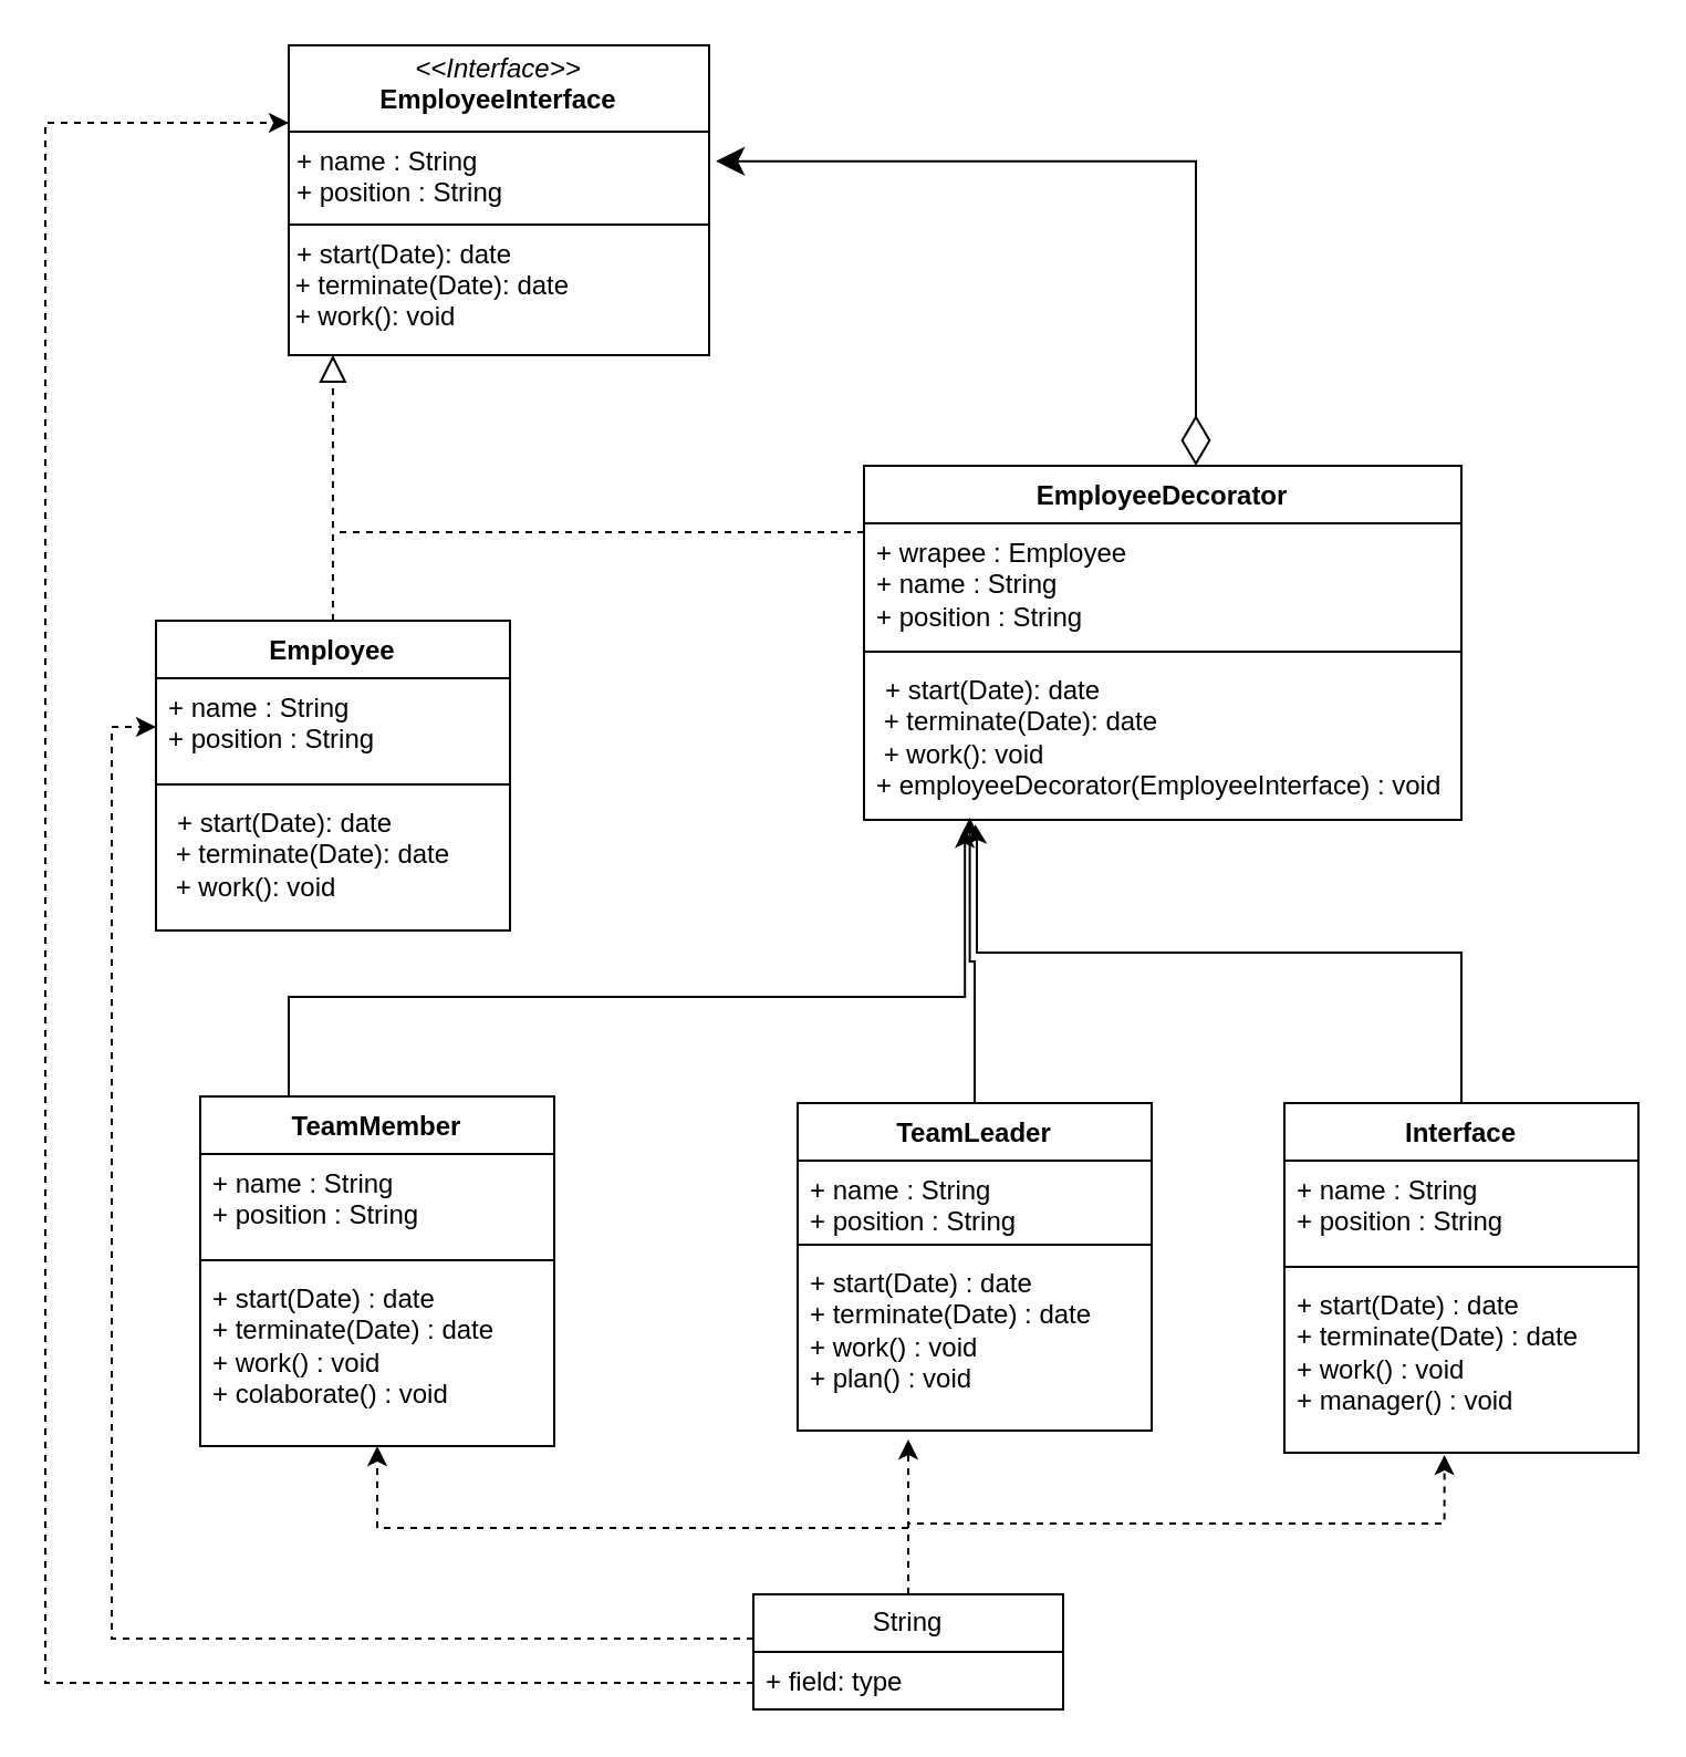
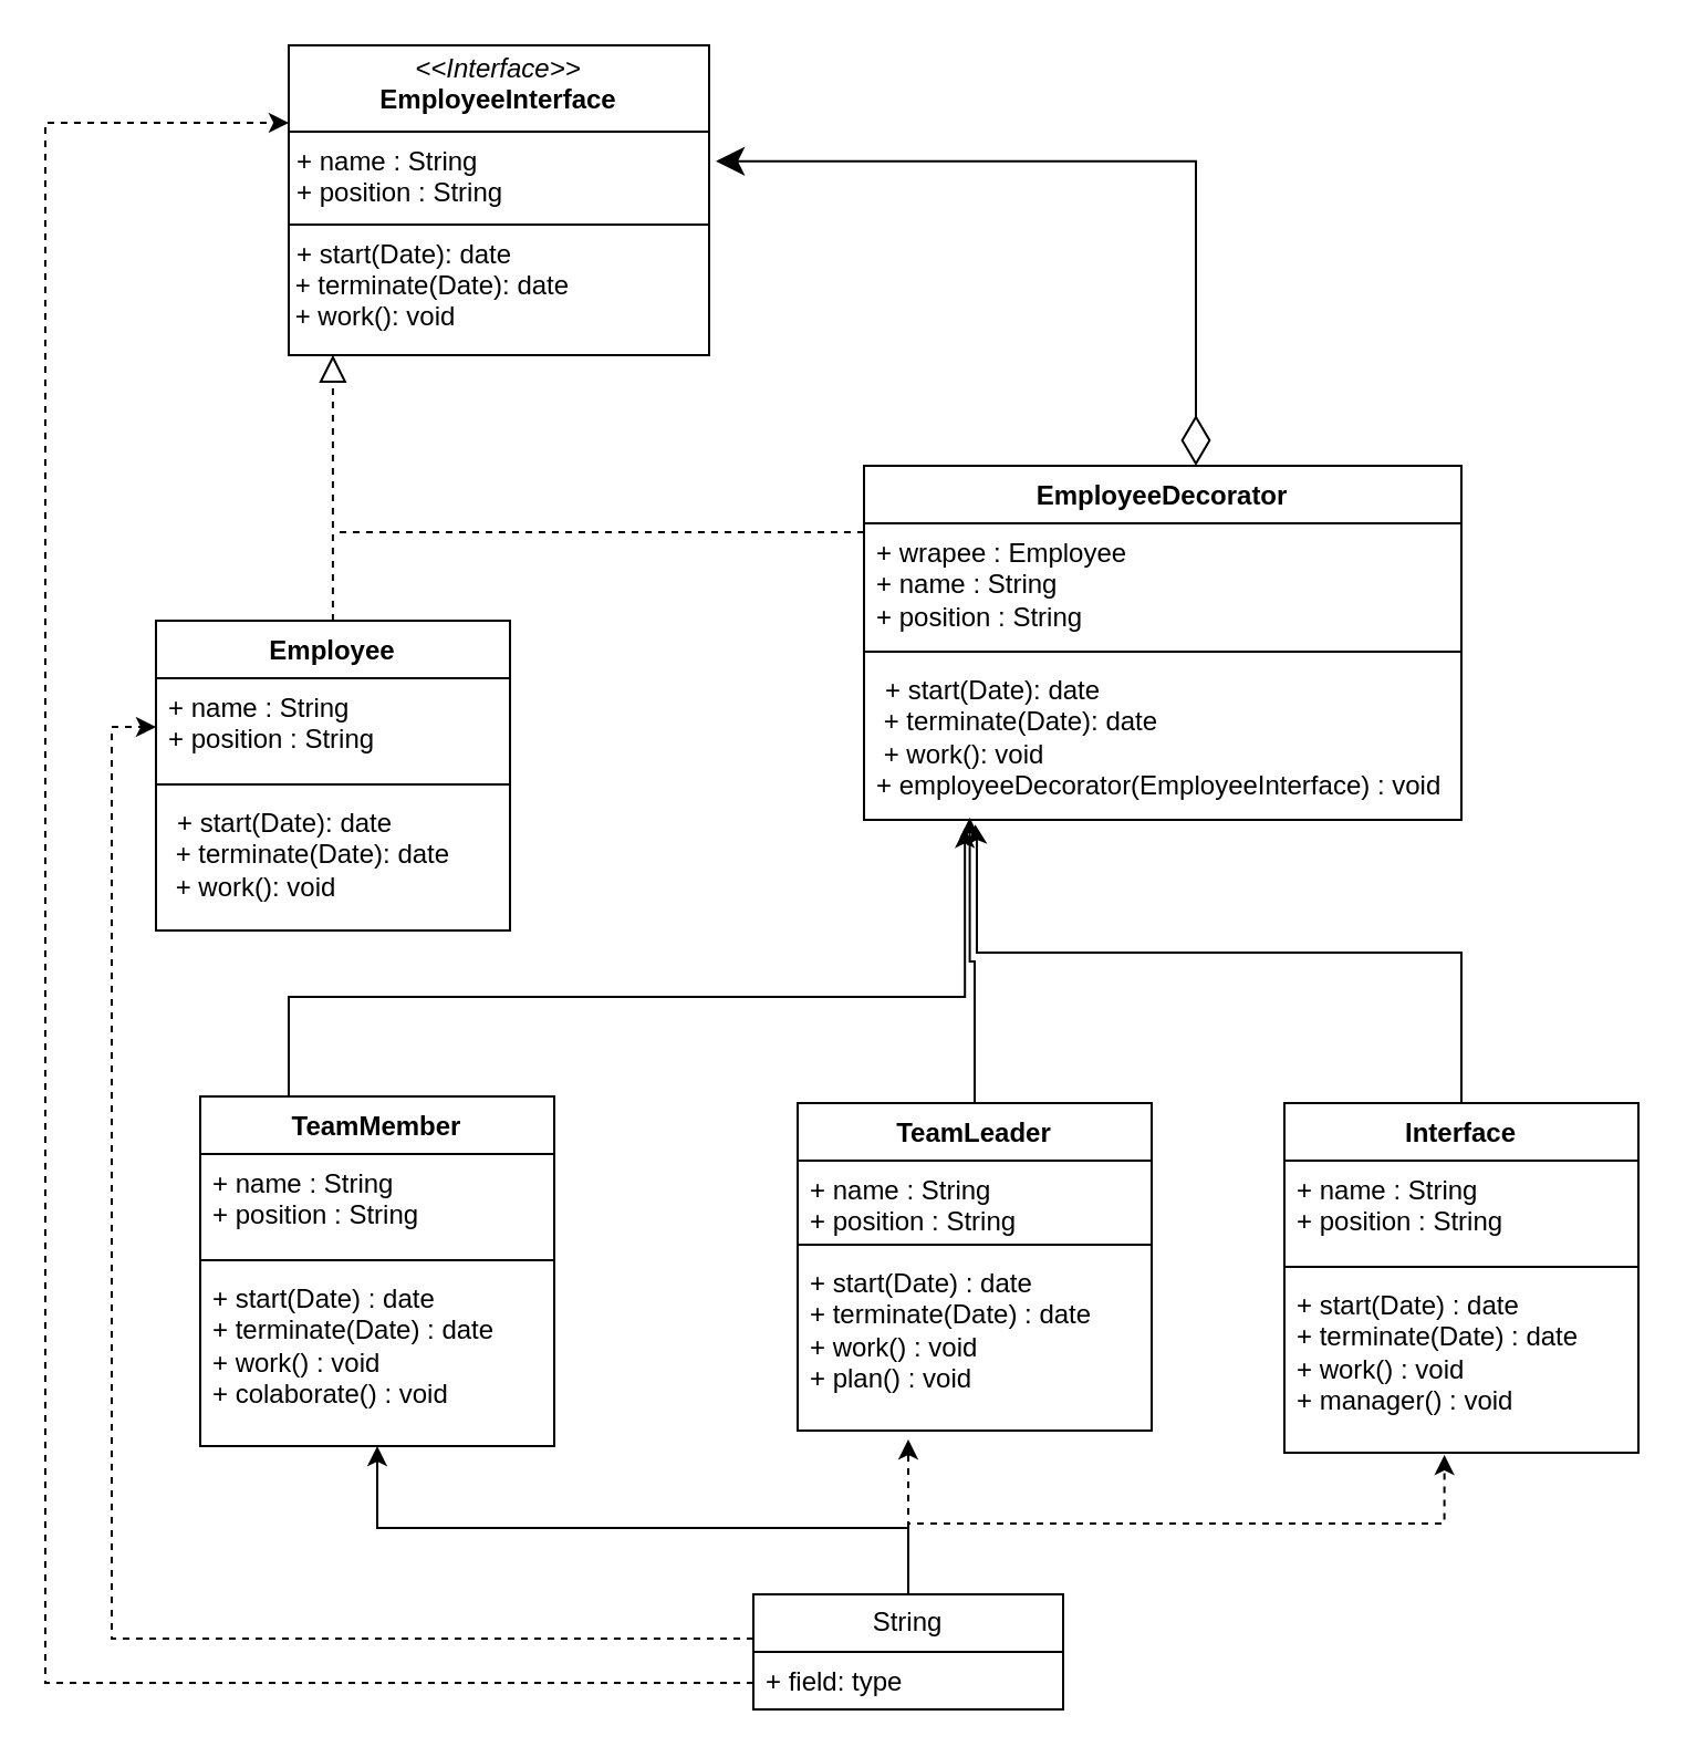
  <mxCell id="0" />
  <mxCell id="1" parent="0" />
  <mxCell id="2" value="TeamMember" style="swimlane;fontStyle=1;align=center;verticalAlign=top;childLayout=stackLayout;horizontal=1;startSize=26;horizontalStack=0;resizeParent=1;resizeParentMax=0;resizeLast=0;collapsible=1;marginBottom=0;whiteSpace=wrap;html=1;" vertex="1" parent="1"><mxGeometry x="90" y="495" width="160" height="158" as="geometry" /></mxCell>
  <mxCell id="3" value="+ name : String&lt;div&gt;+ position : String&lt;/div&gt;" style="text;strokeColor=none;fillColor=none;align=left;verticalAlign=top;spacingLeft=4;spacingRight=4;overflow=hidden;rotatable=0;points=[[0,0.5],[1,0.5]];portConstraint=eastwest;whiteSpace=wrap;html=1;" vertex="1" parent="2"><mxGeometry y="26" width="160" height="44" as="geometry" /></mxCell>
  <mxCell id="4" value="" style="line;strokeWidth=1;fillColor=none;align=left;verticalAlign=middle;spacingTop=-1;spacingLeft=3;spacingRight=3;rotatable=0;labelPosition=right;points=[];portConstraint=eastwest;strokeColor=inherit;" vertex="1" parent="2"><mxGeometry y="70" width="160" height="8" as="geometry" /></mxCell>
  <mxCell id="5" value="+ start(Date) : date&lt;div&gt;+ terminate(Date) : date&lt;/div&gt;&lt;div&gt;+ work() : void&lt;/div&gt;&lt;div&gt;+ colaborate() : void&amp;nbsp;&lt;/div&gt;" style="text;strokeColor=none;fillColor=none;align=left;verticalAlign=top;spacingLeft=4;spacingRight=4;overflow=hidden;rotatable=0;points=[[0,0.5],[1,0.5]];portConstraint=eastwest;whiteSpace=wrap;html=1;" vertex="1" parent="2"><mxGeometry y="78" width="160" height="80" as="geometry" /></mxCell>
  <mxCell id="6" value="TeamLeader" style="swimlane;fontStyle=1;align=center;verticalAlign=top;childLayout=stackLayout;horizontal=1;startSize=26;horizontalStack=0;resizeParent=1;resizeParentMax=0;resizeLast=0;collapsible=1;marginBottom=0;whiteSpace=wrap;html=1;" vertex="1" parent="1"><mxGeometry x="360" y="498" width="160" height="148" as="geometry" /></mxCell>
  <mxCell id="7" value="+ name : String&lt;div&gt;+ position : String&lt;/div&gt;" style="text;strokeColor=none;fillColor=none;align=left;verticalAlign=top;spacingLeft=4;spacingRight=4;overflow=hidden;rotatable=0;points=[[0,0.5],[1,0.5]];portConstraint=eastwest;whiteSpace=wrap;html=1;" vertex="1" parent="6"><mxGeometry y="26" width="160" height="34" as="geometry" /></mxCell>
  <mxCell id="8" value="" style="line;strokeWidth=1;fillColor=none;align=left;verticalAlign=middle;spacingTop=-1;spacingLeft=3;spacingRight=3;rotatable=0;labelPosition=right;points=[];portConstraint=eastwest;strokeColor=inherit;" vertex="1" parent="6"><mxGeometry y="60" width="160" height="8" as="geometry" /></mxCell>
  <mxCell id="9" value="+ start(Date) : date&lt;div&gt;+ terminate(Date) : date&lt;/div&gt;&lt;div&gt;+ work() : void&lt;/div&gt;&lt;div&gt;+ plan() : void&amp;nbsp;&lt;/div&gt;" style="text;strokeColor=none;fillColor=none;align=left;verticalAlign=top;spacingLeft=4;spacingRight=4;overflow=hidden;rotatable=0;points=[[0,0.5],[1,0.5]];portConstraint=eastwest;whiteSpace=wrap;html=1;" vertex="1" parent="6"><mxGeometry y="68" width="160" height="80" as="geometry" /></mxCell>
  <mxCell id="10" style="edgeStyle=orthogonalEdgeStyle;rounded=0;orthogonalLoop=1;jettySize=auto;html=1;entryX=0.186;entryY=1.029;entryDx=0;entryDy=0;entryPerimeter=0;" edge="1" parent="1" source="11" target="24"><mxGeometry relative="1" as="geometry"><mxPoint x="440" y="380" as="targetPoint" /><Array as="points"><mxPoint x="660" y="430" /><mxPoint x="441" y="430" /><mxPoint x="441" y="380" /><mxPoint x="440" y="380" /></Array></mxGeometry></mxCell>
  <mxCell id="11" value="Interface" style="swimlane;fontStyle=1;align=center;verticalAlign=top;childLayout=stackLayout;horizontal=1;startSize=26;horizontalStack=0;resizeParent=1;resizeParentMax=0;resizeLast=0;collapsible=1;marginBottom=0;whiteSpace=wrap;html=1;" vertex="1" parent="1"><mxGeometry x="580" y="498" width="160" height="158" as="geometry" /></mxCell>
  <mxCell id="12" value="+ name : String&lt;div&gt;+ position : String&lt;/div&gt;" style="text;strokeColor=none;fillColor=none;align=left;verticalAlign=top;spacingLeft=4;spacingRight=4;overflow=hidden;rotatable=0;points=[[0,0.5],[1,0.5]];portConstraint=eastwest;whiteSpace=wrap;html=1;" vertex="1" parent="11"><mxGeometry y="26" width="160" height="44" as="geometry" /></mxCell>
  <mxCell id="13" value="" style="line;strokeWidth=1;fillColor=none;align=left;verticalAlign=middle;spacingTop=-1;spacingLeft=3;spacingRight=3;rotatable=0;labelPosition=right;points=[];portConstraint=eastwest;strokeColor=inherit;" vertex="1" parent="11"><mxGeometry y="70" width="160" height="8" as="geometry" /></mxCell>
  <mxCell id="14" value="+ start(Date) : date&lt;div&gt;+ terminate(Date) : date&lt;/div&gt;&lt;div&gt;+ work() : void&lt;/div&gt;&lt;div&gt;+ manager() : void&amp;nbsp;&lt;/div&gt;" style="text;strokeColor=none;fillColor=none;align=left;verticalAlign=top;spacingLeft=4;spacingRight=4;overflow=hidden;rotatable=0;points=[[0,0.5],[1,0.5]];portConstraint=eastwest;whiteSpace=wrap;html=1;" vertex="1" parent="11"><mxGeometry y="78" width="160" height="80" as="geometry" /></mxCell>
  <mxCell id="15" value="&lt;p style=&quot;margin:0px;margin-top:4px;text-align:center;&quot;&gt;&lt;i&gt;&amp;lt;&amp;lt;Interface&amp;gt;&amp;gt;&lt;/i&gt;&lt;br&gt;&lt;b&gt;EmployeeInterface&lt;/b&gt;&lt;/p&gt;&lt;hr size=&quot;1&quot; style=&quot;border-style:solid;&quot;&gt;&lt;p style=&quot;margin:0px;margin-left:4px;&quot;&gt;+ name : String&lt;br&gt;+ position : String&lt;/p&gt;&lt;hr size=&quot;1&quot; style=&quot;border-style:solid;&quot;&gt;&lt;p style=&quot;margin:0px;margin-left:4px;&quot;&gt;+ start(Date): date&lt;/p&gt;&lt;div&gt;&amp;nbsp;+ terminate(Date): date&lt;/div&gt;&lt;div&gt;&amp;nbsp;+ work(): void&lt;/div&gt;" style="verticalAlign=top;align=left;overflow=fill;html=1;whiteSpace=wrap;" vertex="1" parent="1"><mxGeometry x="130" y="20" width="190" height="140" as="geometry" /></mxCell>
  <mxCell id="16" value="Employee" style="swimlane;fontStyle=1;align=center;verticalAlign=top;childLayout=stackLayout;horizontal=1;startSize=26;horizontalStack=0;resizeParent=1;resizeParentMax=0;resizeLast=0;collapsible=1;marginBottom=0;whiteSpace=wrap;html=1;" vertex="1" parent="1"><mxGeometry x="70" y="280" width="160" height="140" as="geometry" /></mxCell>
  <mxCell id="17" value="+ name : String&lt;br&gt;+ position : String" style="text;strokeColor=none;fillColor=none;align=left;verticalAlign=top;spacingLeft=4;spacingRight=4;overflow=hidden;rotatable=0;points=[[0,0.5],[1,0.5]];portConstraint=eastwest;whiteSpace=wrap;html=1;" vertex="1" parent="16"><mxGeometry y="26" width="160" height="44" as="geometry" /></mxCell>
  <mxCell id="18" value="" style="line;strokeWidth=1;fillColor=none;align=left;verticalAlign=middle;spacingTop=-1;spacingLeft=3;spacingRight=3;rotatable=0;labelPosition=right;points=[];portConstraint=eastwest;strokeColor=inherit;" vertex="1" parent="16"><mxGeometry y="70" width="160" height="8" as="geometry" /></mxCell>
  <mxCell id="19" value="&lt;p style=&quot;margin: 0px 0px 0px 4px;&quot;&gt;+ start(Date): date&lt;/p&gt;&lt;div&gt;&amp;nbsp;+ terminate(Date): date&lt;/div&gt;&lt;div&gt;&amp;nbsp;+ work(): void&lt;/div&gt;" style="text;strokeColor=none;fillColor=none;align=left;verticalAlign=top;spacingLeft=4;spacingRight=4;overflow=hidden;rotatable=0;points=[[0,0.5],[1,0.5]];portConstraint=eastwest;whiteSpace=wrap;html=1;" vertex="1" parent="16"><mxGeometry y="78" width="160" height="62" as="geometry" /></mxCell>
  <mxCell id="20" style="edgeStyle=orthogonalEdgeStyle;rounded=0;orthogonalLoop=1;jettySize=auto;html=1;entryX=0.105;entryY=0.999;entryDx=0;entryDy=0;entryPerimeter=0;endArrow=block;endFill=0;dashed=1;endSize=10;" edge="1" parent="1" source="16" target="15"><mxGeometry relative="1" as="geometry" /></mxCell>
  <mxCell id="21" value="EmployeeDecorator" style="swimlane;fontStyle=1;align=center;verticalAlign=top;childLayout=stackLayout;horizontal=1;startSize=26;horizontalStack=0;resizeParent=1;resizeParentMax=0;resizeLast=0;collapsible=1;marginBottom=0;whiteSpace=wrap;html=1;" vertex="1" parent="1"><mxGeometry x="390" y="210" width="270" height="160" as="geometry" /></mxCell>
  <mxCell id="22" value="&lt;div&gt;+ wrapee : Employee&lt;/div&gt;+ name : String&lt;br&gt;+ position : String" style="text;strokeColor=none;fillColor=none;align=left;verticalAlign=top;spacingLeft=4;spacingRight=4;overflow=hidden;rotatable=0;points=[[0,0.5],[1,0.5]];portConstraint=eastwest;whiteSpace=wrap;html=1;" vertex="1" parent="21"><mxGeometry y="26" width="270" height="54" as="geometry" /></mxCell>
  <mxCell id="23" value="" style="line;strokeWidth=1;fillColor=none;align=left;verticalAlign=middle;spacingTop=-1;spacingLeft=3;spacingRight=3;rotatable=0;labelPosition=right;points=[];portConstraint=eastwest;strokeColor=inherit;" vertex="1" parent="21"><mxGeometry y="80" width="270" height="8" as="geometry" /></mxCell>
  <mxCell id="24" value="&lt;p style=&quot;margin: 0px 0px 0px 4px;&quot;&gt;+ start(Date): date&lt;/p&gt;&lt;div&gt;&amp;nbsp;+ terminate(Date): date&lt;/div&gt;&lt;div&gt;&amp;nbsp;+ work(): void&lt;/div&gt;&lt;div&gt;+ employeeDecorator(EmployeeInterface) : void&lt;/div&gt;" style="text;strokeColor=none;fillColor=none;align=left;verticalAlign=top;spacingLeft=4;spacingRight=4;overflow=hidden;rotatable=0;points=[[0,0.5],[1,0.5]];portConstraint=eastwest;whiteSpace=wrap;html=1;" vertex="1" parent="21"><mxGeometry y="88" width="270" height="72" as="geometry" /></mxCell>
  <mxCell id="25" style="edgeStyle=orthogonalEdgeStyle;rounded=0;orthogonalLoop=1;jettySize=auto;html=1;entryX=1.016;entryY=0.374;entryDx=0;entryDy=0;entryPerimeter=0;startArrow=diamondThin;startFill=0;jumpSize=20;startSize=20;endSize=10;" edge="1" parent="1" source="21" target="15"><mxGeometry relative="1" as="geometry"><Array as="points"><mxPoint x="540" y="72" /></Array></mxGeometry></mxCell>
  <mxCell id="26" style="edgeStyle=orthogonalEdgeStyle;rounded=0;orthogonalLoop=1;jettySize=auto;html=1;dashed=1;endArrow=none;endFill=0;" edge="1" parent="1"><mxGeometry relative="1" as="geometry"><mxPoint x="150" y="240" as="targetPoint" /><mxPoint x="390" y="240" as="sourcePoint" /></mxGeometry></mxCell>
  <mxCell id="27" style="edgeStyle=orthogonalEdgeStyle;rounded=0;orthogonalLoop=1;jettySize=auto;html=1;entryX=0.317;entryY=1.051;entryDx=0;entryDy=0;entryPerimeter=0;" edge="1" parent="1"><mxGeometry relative="1" as="geometry"><mxPoint x="130" y="495" as="sourcePoint" /><mxPoint x="435.59" y="373.672" as="targetPoint" /><Array as="points"><mxPoint x="130" y="450" /><mxPoint x="436" y="450" /></Array></mxGeometry></mxCell>
  <mxCell id="28" style="edgeStyle=orthogonalEdgeStyle;rounded=0;orthogonalLoop=1;jettySize=auto;html=1;entryX=0.177;entryY=0.986;entryDx=0;entryDy=0;entryPerimeter=0;" edge="1" parent="1" source="6" target="24"><mxGeometry relative="1" as="geometry"><Array as="points"><mxPoint x="440" y="434" /><mxPoint x="438" y="434" /></Array></mxGeometry></mxCell>
  <mxCell id="29" style="edgeStyle=orthogonalEdgeStyle;rounded=0;orthogonalLoop=1;jettySize=auto;html=1;dashed=1;" edge="1" parent="1" source="33"><mxGeometry relative="1" as="geometry"><mxPoint x="410" y="650" as="targetPoint" /></mxGeometry></mxCell>
- <mxCell id="30" style="edgeStyle=orthogonalEdgeStyle;rounded=0;orthogonalLoop=1;jettySize=auto;html=1;entryX=0.5;entryY=1;entryDx=0;entryDy=0;dashed=1;" edge="1" parent="1" source="33" target="2"><mxGeometry relative="1" as="geometry"><Array as="points"><mxPoint x="410" y="690" /><mxPoint x="170" y="690" /></Array></mxGeometry></mxCell>
+ <mxCell id="30" style="edgeStyle=orthogonalEdgeStyle;rounded=0;orthogonalLoop=1;jettySize=auto;html=1;entryX=0.5;entryY=1;entryDx=0;entryDy=0;dashed=0;" edge="1" parent="1" source="33" target="2"><mxGeometry relative="1" as="geometry"><Array as="points"><mxPoint x="410" y="690" /><mxPoint x="170" y="690" /></Array></mxGeometry></mxCell>
  <mxCell id="31" style="edgeStyle=orthogonalEdgeStyle;rounded=0;orthogonalLoop=1;jettySize=auto;html=1;entryX=0;entryY=0.5;entryDx=0;entryDy=0;dashed=1;" edge="1" parent="1" source="33" target="17"><mxGeometry relative="1" as="geometry"><Array as="points"><mxPoint x="50" y="740" /><mxPoint x="50" y="328" /></Array></mxGeometry></mxCell>
  <mxCell id="32" style="edgeStyle=orthogonalEdgeStyle;rounded=0;orthogonalLoop=1;jettySize=auto;html=1;entryX=0;entryY=0.25;entryDx=0;entryDy=0;dashed=1;" edge="1" parent="1" source="33" target="15"><mxGeometry relative="1" as="geometry"><Array as="points"><mxPoint x="20" y="760" /><mxPoint x="20" y="55" /></Array></mxGeometry></mxCell>
  <mxCell id="33" value="String" style="swimlane;fontStyle=0;childLayout=stackLayout;horizontal=1;startSize=26;fillColor=none;horizontalStack=0;resizeParent=1;resizeParentMax=0;resizeLast=0;collapsible=1;marginBottom=0;whiteSpace=wrap;html=1;" vertex="1" parent="1"><mxGeometry x="340" y="720" width="140" height="52" as="geometry" /></mxCell>
  <mxCell id="34" value="+ field: type" style="text;strokeColor=none;fillColor=none;align=left;verticalAlign=top;spacingLeft=4;spacingRight=4;overflow=hidden;rotatable=0;points=[[0,0.5],[1,0.5]];portConstraint=eastwest;whiteSpace=wrap;html=1;" vertex="1" parent="33"><mxGeometry y="26" width="140" height="26" as="geometry" /></mxCell>
  <mxCell id="35" style="edgeStyle=orthogonalEdgeStyle;rounded=0;orthogonalLoop=1;jettySize=auto;html=1;entryX=0.452;entryY=1.013;entryDx=0;entryDy=0;entryPerimeter=0;dashed=1;" edge="1" parent="1" source="33" target="14"><mxGeometry relative="1" as="geometry" /></mxCell>
